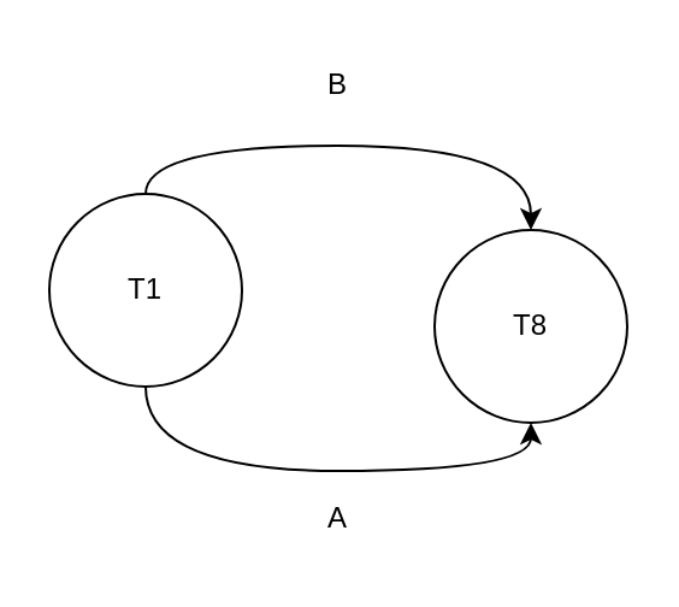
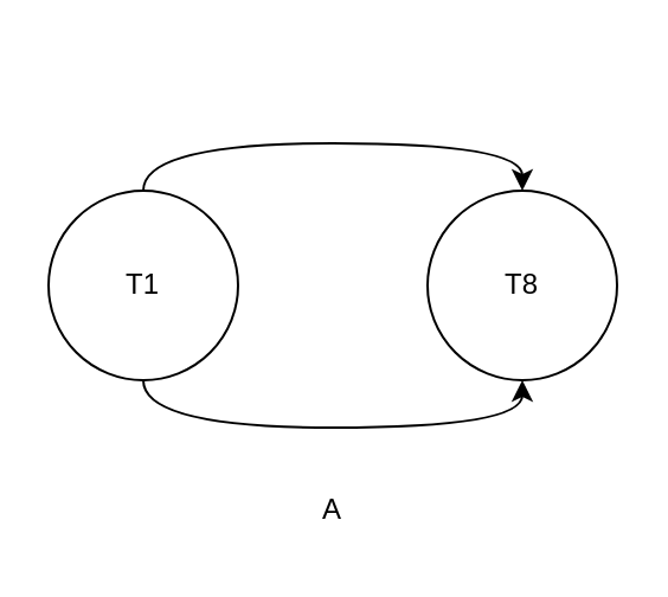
  <mxCell id="0" />
  <mxCell id="1" parent="0" />
  <mxCell id="2" style="edgeStyle=orthogonalEdgeStyle;rounded=0;orthogonalLoop=1;jettySize=auto;html=1;exitX=0.5;exitY=0;exitDx=0;exitDy=0;entryX=0.5;entryY=0;entryDx=0;entryDy=0;curved=1;" edge="1" parent="1" source="4" target="5"><mxGeometry relative="1" as="geometry" /></mxCell>
  <mxCell id="3" style="edgeStyle=orthogonalEdgeStyle;curved=1;rounded=0;orthogonalLoop=1;jettySize=auto;html=1;exitX=0.5;exitY=1;exitDx=0;exitDy=0;entryX=0.5;entryY=1;entryDx=0;entryDy=0;" edge="1" parent="1" source="4" target="5"><mxGeometry relative="1" as="geometry" /></mxCell>
  <mxCell id="4" value="T1" style="ellipse;whiteSpace=wrap;html=1;aspect=fixed;" vertex="1" parent="1"><mxGeometry x="20" y="80" width="80" height="80" as="geometry" /></mxCell>
- <mxCell id="5" value="&lt;div&gt;T8&lt;/div&gt;" style="ellipse;whiteSpace=wrap;html=1;aspect=fixed;" vertex="1" parent="1"><mxGeometry x="180" y="95" width="80" height="80" as="geometry" /></mxCell>
- <mxCell id="6" value="B" style="text;html=1;strokeColor=none;fillColor=none;align=center;verticalAlign=middle;whiteSpace=wrap;rounded=0;" vertex="1" parent="1"><mxGeometry x="110" y="20" width="60" height="30" as="geometry" /></mxCell>
+ <mxCell id="5" value="&lt;div&gt;T8&lt;/div&gt;" style="ellipse;whiteSpace=wrap;html=1;aspect=fixed;" vertex="1" parent="1"><mxGeometry x="180" y="80" width="80" height="80" as="geometry" /></mxCell>
  <mxCell id="7" value="A" style="text;html=1;strokeColor=none;fillColor=none;align=center;verticalAlign=middle;whiteSpace=wrap;rounded=0;" vertex="1" parent="1"><mxGeometry x="110" y="200" width="60" height="30" as="geometry" /></mxCell>
